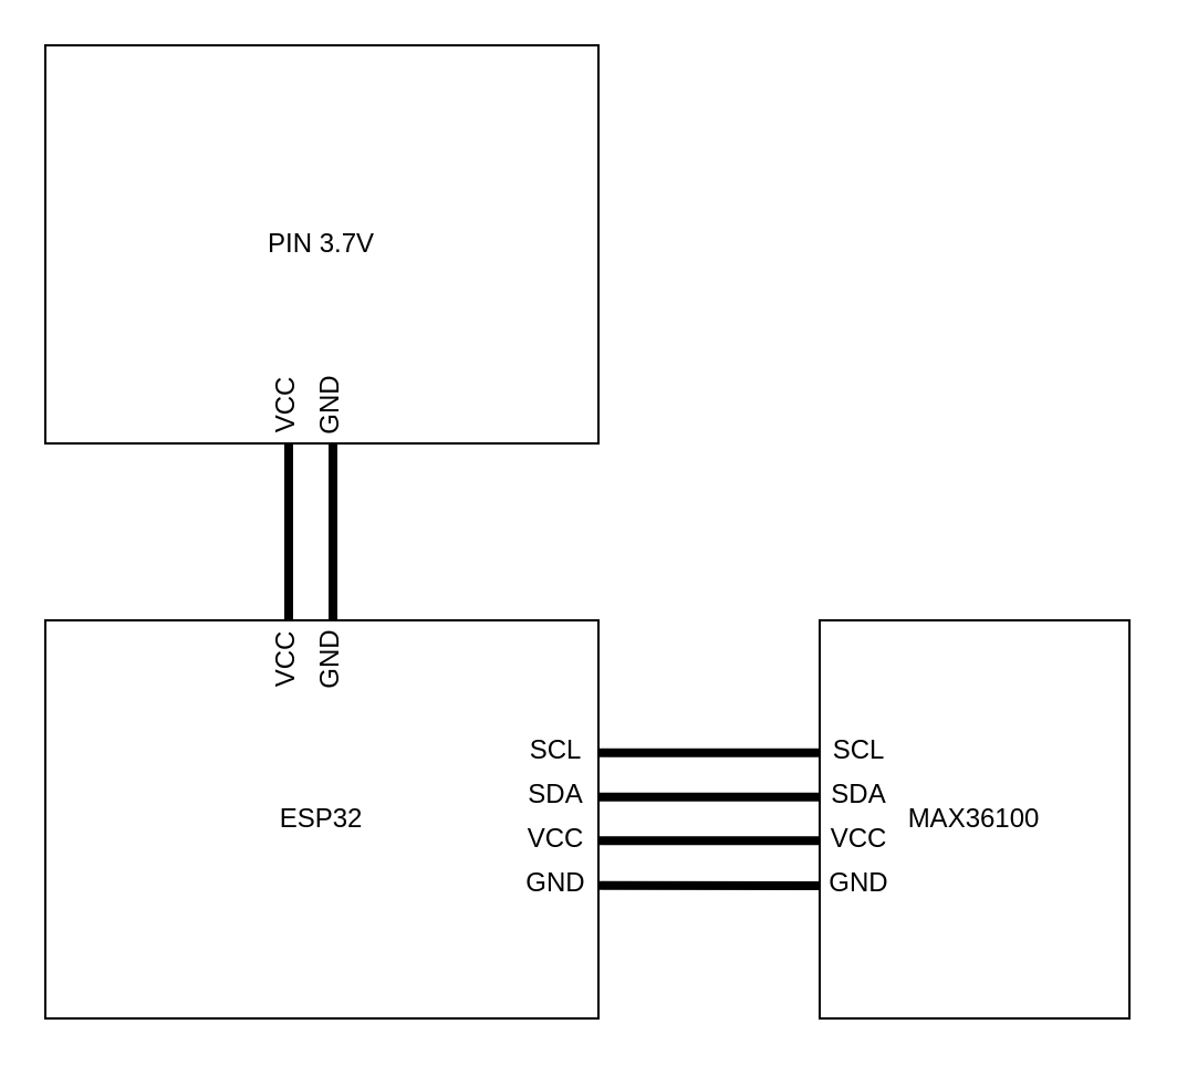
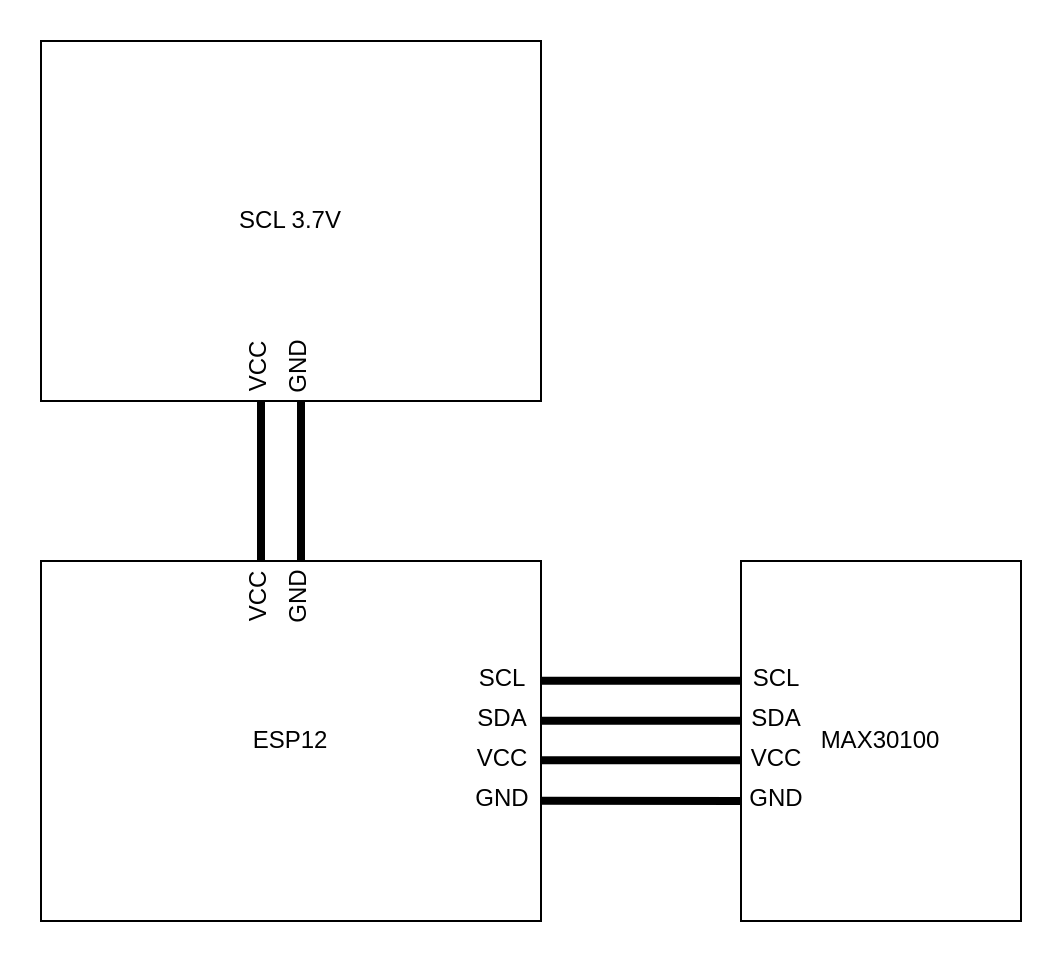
  <mxCell id="0" />
  <mxCell id="1" parent="0" />
  <mxCell id="2" value="" style="group" vertex="1" connectable="0" parent="1"><mxGeometry x="20" y="20" width="490" height="440" as="geometry" /></mxCell>
- <mxCell id="3" value="ESP32" style="rounded=0;whiteSpace=wrap;html=1;" vertex="1" parent="2"><mxGeometry y="260" width="250" height="180" as="geometry" /></mxCell>
- <mxCell id="4" value="PIN 3.7V" style="rounded=0;whiteSpace=wrap;html=1;" vertex="1" parent="2"><mxGeometry width="250" height="180" as="geometry" /></mxCell>
- <mxCell id="5" value="MAX36100" style="rounded=0;whiteSpace=wrap;html=1;" vertex="1" parent="2"><mxGeometry x="350" y="260" width="140" height="180" as="geometry" /></mxCell>
+ <mxCell id="3" value="ESP12" style="rounded=0;whiteSpace=wrap;html=1;" vertex="1" parent="2"><mxGeometry y="260" width="250" height="180" as="geometry" /></mxCell>
+ <mxCell id="4" value="SCL 3.7V" style="rounded=0;whiteSpace=wrap;html=1;" vertex="1" parent="2"><mxGeometry width="250" height="180" as="geometry" /></mxCell>
+ <mxCell id="5" value="MAX30100" style="rounded=0;whiteSpace=wrap;html=1;" vertex="1" parent="2"><mxGeometry x="350" y="260" width="140" height="180" as="geometry" /></mxCell>
  <mxCell id="6" value="" style="group" vertex="1" connectable="0" parent="2"><mxGeometry x="250" y="319.83" width="100" height="60.16" as="geometry" /></mxCell>
  <mxCell id="7" value="" style="endArrow=none;html=1;rounded=0;entryX=-0.001;entryY=0.612;entryDx=0;entryDy=0;entryPerimeter=0;strokeWidth=4;" edge="1" parent="6"><mxGeometry width="50" height="50" relative="1" as="geometry"><mxPoint y="60" as="sourcePoint" /><mxPoint x="99.86" y="60.16" as="targetPoint" /></mxGeometry></mxCell>
  <mxCell id="8" value="" style="endArrow=none;html=1;rounded=0;entryX=-0.001;entryY=0.612;entryDx=0;entryDy=0;entryPerimeter=0;strokeWidth=4;" edge="1" parent="6"><mxGeometry width="50" height="50" relative="1" as="geometry"><mxPoint y="39.83" as="sourcePoint" /><mxPoint x="100" y="39.83" as="targetPoint" /></mxGeometry></mxCell>
  <mxCell id="9" value="" style="endArrow=none;html=1;rounded=0;entryX=-0.001;entryY=0.612;entryDx=0;entryDy=0;entryPerimeter=0;strokeWidth=4;" edge="1" parent="6"><mxGeometry width="50" height="50" relative="1" as="geometry"><mxPoint y="20" as="sourcePoint" /><mxPoint x="100" y="20" as="targetPoint" /></mxGeometry></mxCell>
  <mxCell id="10" value="" style="endArrow=none;html=1;rounded=0;entryX=-0.001;entryY=0.612;entryDx=0;entryDy=0;entryPerimeter=0;strokeWidth=4;" edge="1" parent="6"><mxGeometry width="50" height="50" relative="1" as="geometry"><mxPoint as="sourcePoint" /><mxPoint x="100" as="targetPoint" /></mxGeometry></mxCell>
  <mxCell id="11" value="" style="group;rotation=90;" vertex="1" connectable="0" parent="2"><mxGeometry x="70" y="200" width="100" height="60.16" as="geometry" /></mxCell>
  <mxCell id="12" value="" style="endArrow=none;html=1;rounded=0;strokeWidth=4;" edge="1" parent="11"><mxGeometry width="50" height="50" relative="1" as="geometry"><mxPoint x="40" y="-20" as="sourcePoint" /><mxPoint x="40" y="60" as="targetPoint" /></mxGeometry></mxCell>
  <mxCell id="13" value="" style="endArrow=none;html=1;rounded=0;strokeWidth=4;" edge="1" parent="11"><mxGeometry width="50" height="50" relative="1" as="geometry"><mxPoint x="60" y="-20" as="sourcePoint" /><mxPoint x="60" y="60" as="targetPoint" /></mxGeometry></mxCell>
  <mxCell id="14" value="" style="group" vertex="1" connectable="0" parent="2"><mxGeometry x="201" y="304" width="60" height="90" as="geometry" /></mxCell>
  <mxCell id="15" value="SCL" style="text;html=1;align=center;verticalAlign=middle;whiteSpace=wrap;rounded=0;" vertex="1" parent="14"><mxGeometry width="60" height="30" as="geometry" /></mxCell>
  <mxCell id="16" value="SDA" style="text;html=1;align=center;verticalAlign=middle;whiteSpace=wrap;rounded=0;" vertex="1" parent="14"><mxGeometry y="20" width="60" height="30" as="geometry" /></mxCell>
  <mxCell id="17" value="VCC" style="text;html=1;align=center;verticalAlign=middle;whiteSpace=wrap;rounded=0;" vertex="1" parent="14"><mxGeometry y="40" width="60" height="30" as="geometry" /></mxCell>
  <mxCell id="18" value="GND" style="text;html=1;align=center;verticalAlign=middle;whiteSpace=wrap;rounded=0;" vertex="1" parent="14"><mxGeometry y="60" width="60" height="30" as="geometry" /></mxCell>
  <mxCell id="19" value="" style="group" vertex="1" connectable="0" parent="2"><mxGeometry x="338" y="304" width="60" height="90" as="geometry" /></mxCell>
  <mxCell id="20" value="SCL" style="text;html=1;align=center;verticalAlign=middle;whiteSpace=wrap;rounded=0;" vertex="1" parent="19"><mxGeometry width="60" height="30" as="geometry" /></mxCell>
  <mxCell id="21" value="SDA" style="text;html=1;align=center;verticalAlign=middle;whiteSpace=wrap;rounded=0;" vertex="1" parent="19"><mxGeometry y="20" width="60" height="30" as="geometry" /></mxCell>
  <mxCell id="22" value="VCC" style="text;html=1;align=center;verticalAlign=middle;whiteSpace=wrap;rounded=0;" vertex="1" parent="19"><mxGeometry y="40" width="60" height="30" as="geometry" /></mxCell>
  <mxCell id="23" value="GND" style="text;html=1;align=center;verticalAlign=middle;whiteSpace=wrap;rounded=0;" vertex="1" parent="19"><mxGeometry y="60" width="60" height="30" as="geometry" /></mxCell>
  <mxCell id="24" value="" style="group;rotation=-90;" vertex="1" connectable="0" parent="2"><mxGeometry x="89" y="253" width="60" height="50" as="geometry" /></mxCell>
  <mxCell id="25" value="" style="group" vertex="1" connectable="0" parent="24"><mxGeometry x="5.0" y="-5" width="50" height="60" as="geometry" /></mxCell>
  <mxCell id="26" value="VCC" style="text;html=1;align=center;verticalAlign=middle;whiteSpace=wrap;rounded=0;rotation=-90;" vertex="1" parent="25"><mxGeometry x="-15.0" y="15" width="60" height="30" as="geometry" /></mxCell>
  <mxCell id="27" value="GND" style="text;html=1;align=center;verticalAlign=middle;whiteSpace=wrap;rounded=0;rotation=-90;" vertex="1" parent="25"><mxGeometry x="5.0" y="15" width="60" height="30" as="geometry" /></mxCell>
  <mxCell id="28" value="" style="group" vertex="1" connectable="0" parent="2"><mxGeometry x="94" y="133" width="50" height="60" as="geometry" /></mxCell>
  <mxCell id="29" value="VCC" style="text;html=1;align=center;verticalAlign=middle;whiteSpace=wrap;rounded=0;rotation=-90;" vertex="1" parent="28"><mxGeometry x="-15.0" y="15" width="60" height="30" as="geometry" /></mxCell>
  <mxCell id="30" value="GND" style="text;html=1;align=center;verticalAlign=middle;whiteSpace=wrap;rounded=0;rotation=-90;" vertex="1" parent="28"><mxGeometry x="5.0" y="15" width="60" height="30" as="geometry" /></mxCell>
